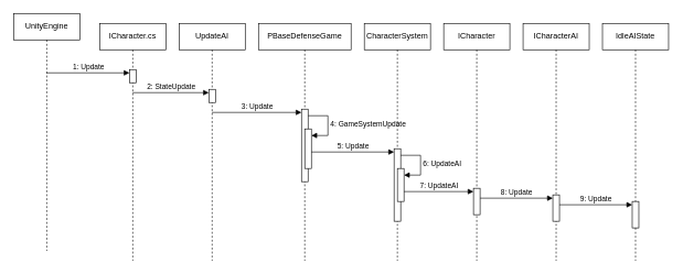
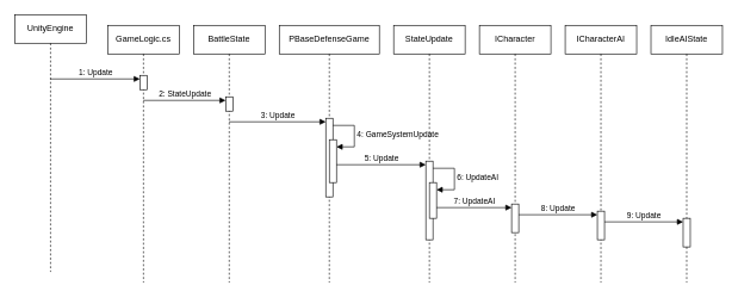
  <mxCell id="0" />
  <mxCell id="1" parent="0" />
  <mxCell id="2" value="UnityEngine" style="shape=umlLifeline;perimeter=lifelinePerimeter;whiteSpace=wrap;html=1;container=1;dropTarget=0;collapsible=0;recursiveResize=0;outlineConnect=0;portConstraint=eastwest;newEdgeStyle={&quot;curved&quot;:0,&quot;rounded&quot;:0};" parent="1" vertex="1"><mxGeometry x="20" y="20" width="100" height="360" as="geometry" /></mxCell>
- <mxCell id="3" value="ICharacter.cs" style="shape=umlLifeline;perimeter=lifelinePerimeter;whiteSpace=wrap;html=1;container=1;dropTarget=0;collapsible=0;recursiveResize=0;outlineConnect=0;portConstraint=eastwest;newEdgeStyle={&quot;curved&quot;:0,&quot;rounded&quot;:0};" parent="1" vertex="1"><mxGeometry x="150" y="35" width="100" height="360" as="geometry" /></mxCell>
+ <mxCell id="3" value="GameLogic.cs" style="shape=umlLifeline;perimeter=lifelinePerimeter;whiteSpace=wrap;html=1;container=1;dropTarget=0;collapsible=0;recursiveResize=0;outlineConnect=0;portConstraint=eastwest;newEdgeStyle={&quot;curved&quot;:0,&quot;rounded&quot;:0};" parent="1" vertex="1"><mxGeometry x="150" y="35" width="100" height="360" as="geometry" /></mxCell>
  <mxCell id="4" value="" style="html=1;points=[[0,0,0,0,5],[0,1,0,0,-5],[1,0,0,0,5],[1,1,0,0,-5]];perimeter=orthogonalPerimeter;outlineConnect=0;targetShapes=umlLifeline;portConstraint=eastwest;newEdgeStyle={&quot;curved&quot;:0,&quot;rounded&quot;:0};" vertex="1" parent="3"><mxGeometry x="45" y="70" width="10" height="20" as="geometry" /></mxCell>
- <mxCell id="5" value="UpdateAI" style="shape=umlLifeline;perimeter=lifelinePerimeter;whiteSpace=wrap;html=1;container=1;dropTarget=0;collapsible=0;recursiveResize=0;outlineConnect=0;portConstraint=eastwest;newEdgeStyle={&quot;curved&quot;:0,&quot;rounded&quot;:0};" parent="1" vertex="1"><mxGeometry x="270" y="35" width="100" height="360" as="geometry" /></mxCell>
+ <mxCell id="5" value="BattleState" style="shape=umlLifeline;perimeter=lifelinePerimeter;whiteSpace=wrap;html=1;container=1;dropTarget=0;collapsible=0;recursiveResize=0;outlineConnect=0;portConstraint=eastwest;newEdgeStyle={&quot;curved&quot;:0,&quot;rounded&quot;:0};" parent="1" vertex="1"><mxGeometry x="270" y="35" width="100" height="360" as="geometry" /></mxCell>
  <mxCell id="6" value="" style="html=1;points=[[0,0,0,0,5],[0,1,0,0,-5],[1,0,0,0,5],[1,1,0,0,-5]];perimeter=orthogonalPerimeter;outlineConnect=0;targetShapes=umlLifeline;portConstraint=eastwest;newEdgeStyle={&quot;curved&quot;:0,&quot;rounded&quot;:0};" vertex="1" parent="5"><mxGeometry x="45" y="100" width="10" height="20" as="geometry" /></mxCell>
  <mxCell id="7" value="PBaseDefenseGame" style="shape=umlLifeline;perimeter=lifelinePerimeter;whiteSpace=wrap;html=1;container=1;dropTarget=0;collapsible=0;recursiveResize=0;outlineConnect=0;portConstraint=eastwest;newEdgeStyle={&quot;curved&quot;:0,&quot;rounded&quot;:0};" parent="1" vertex="1"><mxGeometry x="390" y="35" width="140" height="360" as="geometry" /></mxCell>
  <mxCell id="8" value="" style="html=1;points=[[0,0,0,0,5],[0,1,0,0,-5],[1,0,0,0,5],[1,1,0,0,-5]];perimeter=orthogonalPerimeter;outlineConnect=0;targetShapes=umlLifeline;portConstraint=eastwest;newEdgeStyle={&quot;curved&quot;:0,&quot;rounded&quot;:0};" vertex="1" parent="7"><mxGeometry x="65" y="130" width="10" height="110" as="geometry" /></mxCell>
  <mxCell id="9" value="" style="html=1;points=[[0,0,0,0,5],[0,1,0,0,-5],[1,0,0,0,5],[1,1,0,0,-5]];perimeter=orthogonalPerimeter;outlineConnect=0;targetShapes=umlLifeline;portConstraint=eastwest;newEdgeStyle={&quot;curved&quot;:0,&quot;rounded&quot;:0};" vertex="1" parent="7"><mxGeometry x="70" y="160" width="10" height="60" as="geometry" /></mxCell>
  <mxCell id="10" value="4: GameSystemUpdate" style="html=1;align=left;spacingLeft=2;endArrow=block;rounded=0;edgeStyle=orthogonalEdgeStyle;curved=0;rounded=0;" edge="1" target="9" parent="7"><mxGeometry relative="1" as="geometry"><mxPoint x="75" y="140" as="sourcePoint" /><Array as="points"><mxPoint x="105" y="170" /></Array></mxGeometry></mxCell>
- <mxCell id="11" value="CharacterSystem" style="shape=umlLifeline;perimeter=lifelinePerimeter;whiteSpace=wrap;html=1;container=1;dropTarget=0;collapsible=0;recursiveResize=0;outlineConnect=0;portConstraint=eastwest;newEdgeStyle={&quot;curved&quot;:0,&quot;rounded&quot;:0};" parent="1" vertex="1"><mxGeometry x="550" y="35" width="100" height="360" as="geometry" /></mxCell>
+ <mxCell id="11" value="StateUpdate" style="shape=umlLifeline;perimeter=lifelinePerimeter;whiteSpace=wrap;html=1;container=1;dropTarget=0;collapsible=0;recursiveResize=0;outlineConnect=0;portConstraint=eastwest;newEdgeStyle={&quot;curved&quot;:0,&quot;rounded&quot;:0};" parent="1" vertex="1"><mxGeometry x="550" y="35" width="100" height="360" as="geometry" /></mxCell>
  <mxCell id="12" value="" style="html=1;points=[[0,0,0,0,5],[0,1,0,0,-5],[1,0,0,0,5],[1,1,0,0,-5]];perimeter=orthogonalPerimeter;outlineConnect=0;targetShapes=umlLifeline;portConstraint=eastwest;newEdgeStyle={&quot;curved&quot;:0,&quot;rounded&quot;:0};" vertex="1" parent="11"><mxGeometry x="45" y="190" width="10" height="110" as="geometry" /></mxCell>
  <mxCell id="13" value="" style="html=1;points=[[0,0,0,0,5],[0,1,0,0,-5],[1,0,0,0,5],[1,1,0,0,-5]];perimeter=orthogonalPerimeter;outlineConnect=0;targetShapes=umlLifeline;portConstraint=eastwest;newEdgeStyle={&quot;curved&quot;:0,&quot;rounded&quot;:0};" vertex="1" parent="11"><mxGeometry x="50" y="220" width="10" height="50" as="geometry" /></mxCell>
  <mxCell id="14" value="6: UpdateAI" style="html=1;align=left;spacingLeft=2;endArrow=block;rounded=0;edgeStyle=orthogonalEdgeStyle;curved=0;rounded=0;" edge="1" target="13" parent="11"><mxGeometry relative="1" as="geometry"><mxPoint x="55" y="200" as="sourcePoint" /><Array as="points"><mxPoint x="85" y="230" /></Array></mxGeometry></mxCell>
  <mxCell id="15" value="ICharacter" style="shape=umlLifeline;perimeter=lifelinePerimeter;whiteSpace=wrap;html=1;container=1;dropTarget=0;collapsible=0;recursiveResize=0;outlineConnect=0;portConstraint=eastwest;newEdgeStyle={&quot;curved&quot;:0,&quot;rounded&quot;:0};" parent="1" vertex="1"><mxGeometry x="670" y="35" width="100" height="360" as="geometry" /></mxCell>
  <mxCell id="16" value="" style="html=1;points=[[0,0,0,0,5],[0,1,0,0,-5],[1,0,0,0,5],[1,1,0,0,-5]];perimeter=orthogonalPerimeter;outlineConnect=0;targetShapes=umlLifeline;portConstraint=eastwest;newEdgeStyle={&quot;curved&quot;:0,&quot;rounded&quot;:0};" vertex="1" parent="15"><mxGeometry x="45" y="250" width="10" height="40" as="geometry" /></mxCell>
  <mxCell id="17" value="ICharacterAI" style="shape=umlLifeline;perimeter=lifelinePerimeter;whiteSpace=wrap;html=1;container=1;dropTarget=0;collapsible=0;recursiveResize=0;outlineConnect=0;portConstraint=eastwest;newEdgeStyle={&quot;curved&quot;:0,&quot;rounded&quot;:0};" parent="1" vertex="1"><mxGeometry x="790" y="35" width="100" height="360" as="geometry" /></mxCell>
  <mxCell id="18" value="" style="html=1;points=[[0,0,0,0,5],[0,1,0,0,-5],[1,0,0,0,5],[1,1,0,0,-5]];perimeter=orthogonalPerimeter;outlineConnect=0;targetShapes=umlLifeline;portConstraint=eastwest;newEdgeStyle={&quot;curved&quot;:0,&quot;rounded&quot;:0};" vertex="1" parent="17"><mxGeometry x="45" y="260" width="10" height="40" as="geometry" /></mxCell>
  <mxCell id="19" value="IdleAIState" style="shape=umlLifeline;perimeter=lifelinePerimeter;whiteSpace=wrap;html=1;container=1;dropTarget=0;collapsible=0;recursiveResize=0;outlineConnect=0;portConstraint=eastwest;newEdgeStyle={&quot;curved&quot;:0,&quot;rounded&quot;:0};" parent="1" vertex="1"><mxGeometry x="910" y="35" width="100" height="360" as="geometry" /></mxCell>
  <mxCell id="20" value="" style="html=1;points=[[0,0,0,0,5],[0,1,0,0,-5],[1,0,0,0,5],[1,1,0,0,-5]];perimeter=orthogonalPerimeter;outlineConnect=0;targetShapes=umlLifeline;portConstraint=eastwest;newEdgeStyle={&quot;curved&quot;:0,&quot;rounded&quot;:0};" vertex="1" parent="19"><mxGeometry x="45" y="270" width="10" height="40" as="geometry" /></mxCell>
  <mxCell id="21" value="1: Update" style="html=1;verticalAlign=bottom;startArrow=none;endArrow=block;startSize=8;curved=0;rounded=0;entryX=0;entryY=0;entryDx=0;entryDy=5;startFill=0;" edge="1" target="4" parent="1" source="2"><mxGeometry relative="1" as="geometry"><mxPoint x="125" y="110" as="sourcePoint" /></mxGeometry></mxCell>
  <mxCell id="22" value="2: StateUpdate" style="html=1;verticalAlign=bottom;startArrow=none;endArrow=block;startSize=8;curved=0;rounded=0;entryX=0;entryY=0;entryDx=0;entryDy=5;startFill=0;" edge="1" target="6" parent="1" source="3"><mxGeometry relative="1" as="geometry"><mxPoint x="245" y="140" as="sourcePoint" /></mxGeometry></mxCell>
  <mxCell id="23" value="3: Update" style="html=1;verticalAlign=bottom;startArrow=none;endArrow=block;startSize=8;curved=0;rounded=0;entryX=0;entryY=0;entryDx=0;entryDy=5;startFill=0;" edge="1" target="8" parent="1" source="5"><mxGeometry relative="1" as="geometry"><mxPoint x="385" y="170" as="sourcePoint" /></mxGeometry></mxCell>
  <mxCell id="24" value="5: Update" style="html=1;verticalAlign=bottom;startArrow=none;endArrow=block;startSize=8;curved=0;rounded=0;entryX=0;entryY=0;entryDx=0;entryDy=5;startFill=0;" edge="1" target="12" parent="1" source="9"><mxGeometry relative="1" as="geometry"><mxPoint x="525" y="230" as="sourcePoint" /></mxGeometry></mxCell>
  <mxCell id="25" value="7: UpdateAI" style="html=1;verticalAlign=bottom;startArrow=none;endArrow=block;startSize=8;curved=0;rounded=0;entryX=0;entryY=0;entryDx=0;entryDy=5;startFill=0;" edge="1" target="16" parent="1" source="13"><mxGeometry relative="1" as="geometry"><mxPoint x="645" y="290" as="sourcePoint" /></mxGeometry></mxCell>
  <mxCell id="26" value="8: Update" style="html=1;verticalAlign=bottom;startArrow=none;endArrow=block;startSize=8;curved=0;rounded=0;entryX=0;entryY=0;entryDx=0;entryDy=5;startFill=0;" edge="1" target="18" parent="1" source="16"><mxGeometry relative="1" as="geometry"><mxPoint x="765" y="300" as="sourcePoint" /></mxGeometry></mxCell>
  <mxCell id="27" value="9: Update" style="html=1;verticalAlign=bottom;startArrow=none;endArrow=block;startSize=8;curved=0;rounded=0;entryX=0;entryY=0;entryDx=0;entryDy=5;startFill=0;" edge="1" target="20" parent="1" source="18"><mxGeometry relative="1" as="geometry"><mxPoint x="885" y="310" as="sourcePoint" /></mxGeometry></mxCell>
